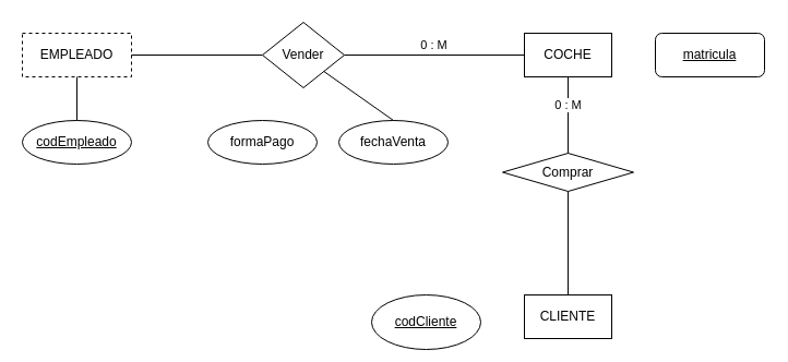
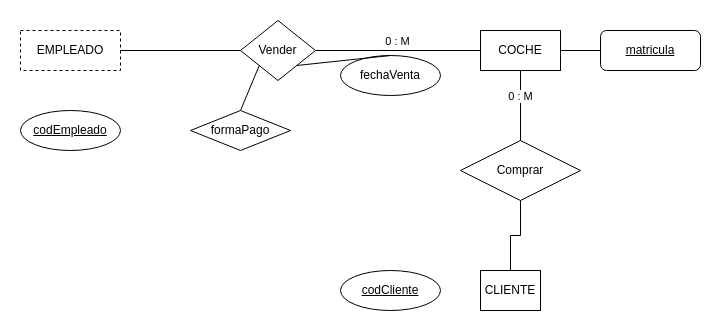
  <mxCell id="0" />
  <mxCell id="1" parent="0" />
  <mxCell id="2" value="EMPLEADO" style="whiteSpace=wrap;html=1;align=center;dashed=1;" parent="1" vertex="1"><mxGeometry x="20" y="30" width="100" height="40" as="geometry" /></mxCell>
  <mxCell id="3" value="Vender" style="shape=rhombus;perimeter=rhombusPerimeter;whiteSpace=wrap;html=1;align=center;" parent="1" vertex="1"><mxGeometry x="240" y="20" width="75" height="60" as="geometry" /></mxCell>
  <mxCell id="4" value="COCHE" style="whiteSpace=wrap;html=1;align=center;" parent="1" vertex="1"><mxGeometry x="480" y="30" width="80" height="40" as="geometry" /></mxCell>
- <mxCell id="5" value="CLIENTE" style="whiteSpace=wrap;html=1;align=center;" parent="1" vertex="1"><mxGeometry x="480" y="270" width="80" height="40" as="geometry" /></mxCell>
- <mxCell id="6" value="Comprar" style="shape=rhombus;perimeter=rhombusPerimeter;whiteSpace=wrap;html=1;align=center;" parent="1" vertex="1"><mxGeometry x="460" y="140" width="120" height="35" as="geometry" /></mxCell>
+ <mxCell id="5" value="CLIENTE" style="whiteSpace=wrap;html=1;align=center;" parent="1" vertex="1"><mxGeometry x="480" y="270" width="60" height="40" as="geometry" /></mxCell>
+ <mxCell id="6" value="Comprar" style="shape=rhombus;perimeter=rhombusPerimeter;whiteSpace=wrap;html=1;align=center;" parent="1" vertex="1"><mxGeometry x="460" y="140" width="120" height="60" as="geometry" /></mxCell>
  <mxCell id="7" value="" style="endArrow=none;html=1;rounded=0;exitX=1;exitY=0.5;exitDx=0;exitDy=0;entryX=0;entryY=0.5;entryDx=0;entryDy=0;edgeStyle=orthogonalEdgeStyle;verticalAlign=bottom;" parent="1" source="2" target="3" edge="1"><mxGeometry relative="1" as="geometry"><mxPoint x="160" y="150" as="sourcePoint" /><mxPoint x="414" y="400" as="targetPoint" /></mxGeometry></mxCell>
  <mxCell id="8" value="0 : M" style="endArrow=none;html=1;rounded=0;exitX=0;exitY=0.5;exitDx=0;exitDy=0;entryX=1;entryY=0.5;entryDx=0;entryDy=0;edgeStyle=orthogonalEdgeStyle;verticalAlign=bottom;" parent="1" source="4" target="3" edge="1"><mxGeometry relative="1" as="geometry"><mxPoint x="130" y="60" as="sourcePoint" /><mxPoint x="250" y="60" as="targetPoint" /></mxGeometry></mxCell>
  <mxCell id="9" value="0 : M" style="endArrow=none;html=1;rounded=0;exitX=0.5;exitY=1;exitDx=0;exitDy=0;entryX=0.5;entryY=0;entryDx=0;entryDy=0;edgeStyle=orthogonalEdgeStyle;verticalAlign=bottom;" parent="1" source="4" target="6" edge="1"><mxGeometry relative="1" as="geometry"><mxPoint x="490" y="60" as="sourcePoint" /><mxPoint x="370" y="60" as="targetPoint" /></mxGeometry></mxCell>
  <mxCell id="10" value="" style="endArrow=none;html=1;rounded=0;exitX=0.5;exitY=0;exitDx=0;exitDy=0;entryX=0.5;entryY=1;entryDx=0;entryDy=0;edgeStyle=orthogonalEdgeStyle;verticalAlign=bottom;" parent="1" source="5" target="6" edge="1"><mxGeometry relative="1" as="geometry"><mxPoint x="530" y="80" as="sourcePoint" /><mxPoint x="530" y="130" as="targetPoint" /></mxGeometry></mxCell>
- <mxCell id="11" value="formaPago" style="ellipse;whiteSpace=wrap;html=1;align=center;" parent="1" vertex="1"><mxGeometry x="190" y="110" width="100" height="40" as="geometry" /></mxCell>
- <mxCell id="12" value="fechaVenta" style="ellipse;whiteSpace=wrap;html=1;align=center;" parent="1" vertex="1"><mxGeometry x="310" y="110" width="100" height="40" as="geometry" /></mxCell>
+ <mxCell id="11" value="formaPago" style="rhombus;whiteSpace=wrap;html=1;align=center;" parent="1" vertex="1"><mxGeometry x="190" y="110" width="100" height="40" as="geometry" /></mxCell>
+ <mxCell id="12" value="fechaVenta" style="ellipse;whiteSpace=wrap;html=1;align=center;" parent="1" vertex="1"><mxGeometry x="340" y="55" width="100" height="40" as="geometry" /></mxCell>
+ <mxCell id="13" value="" style="endArrow=none;html=1;rounded=0;entryX=0;entryY=1;entryDx=0;entryDy=0;exitX=0.5;exitY=0;exitDx=0;exitDy=0;" parent="1" source="11" target="3" edge="1"><mxGeometry width="50" height="50" relative="1" as="geometry"><mxPoint x="270" y="300" as="sourcePoint" /><mxPoint x="320" y="250" as="targetPoint" /></mxGeometry></mxCell>
  <mxCell id="14" value="" style="endArrow=none;html=1;rounded=0;entryX=1;entryY=1;entryDx=0;entryDy=0;exitX=0.5;exitY=0;exitDx=0;exitDy=0;" parent="1" source="12" target="3" edge="1"><mxGeometry width="50" height="50" relative="1" as="geometry"><mxPoint x="240" y="140" as="sourcePoint" /><mxPoint x="280" y="75" as="targetPoint" /></mxGeometry></mxCell>
  <mxCell id="15" value="&lt;u&gt;codEmpleado&lt;/u&gt;" style="ellipse;whiteSpace=wrap;html=1;align=center;" parent="1" vertex="1"><mxGeometry x="20" y="110" width="100" height="40" as="geometry" /></mxCell>
  <mxCell id="16" value="&lt;u&gt;matricula&lt;/u&gt;" style="whiteSpace=wrap;html=1;align=center;rounded=1;" parent="1" vertex="1"><mxGeometry x="600" y="30" width="100" height="40" as="geometry" /></mxCell>
- <mxCell id="17" value="" style="endArrow=none;html=1;rounded=0;exitX=0.5;exitY=1;exitDx=0;exitDy=0;entryX=0.5;entryY=0;entryDx=0;entryDy=0;edgeStyle=orthogonalEdgeStyle;verticalAlign=bottom;" parent="1" source="2" target="15" edge="1"><mxGeometry relative="1" as="geometry"><mxPoint x="250" y="120" as="sourcePoint" /><mxPoint x="504" y="370" as="targetPoint" /></mxGeometry></mxCell>
- <mxCell id="19" value="&lt;u&gt;codCliente&lt;/u&gt;" style="ellipse;whiteSpace=wrap;html=1;align=center;" parent="1" vertex="1"><mxGeometry x="340" y="270" width="100" height="50" as="geometry" /></mxCell>
+ <mxCell id="18" value="" style="endArrow=none;html=1;rounded=0;exitX=0;exitY=0.5;exitDx=0;exitDy=0;edgeStyle=orthogonalEdgeStyle;verticalAlign=bottom;entryX=1;entryY=0.5;entryDx=0;entryDy=0;" parent="1" source="16" target="4" edge="1"><mxGeometry relative="1" as="geometry"><mxPoint x="80" y="80" as="sourcePoint" /><mxPoint x="580" y="10" as="targetPoint" /></mxGeometry></mxCell>
+ <mxCell id="19" value="&lt;u&gt;codCliente&lt;/u&gt;" style="ellipse;whiteSpace=wrap;html=1;align=center;" parent="1" vertex="1"><mxGeometry x="340" y="270" width="100" height="40" as="geometry" /></mxCell>
